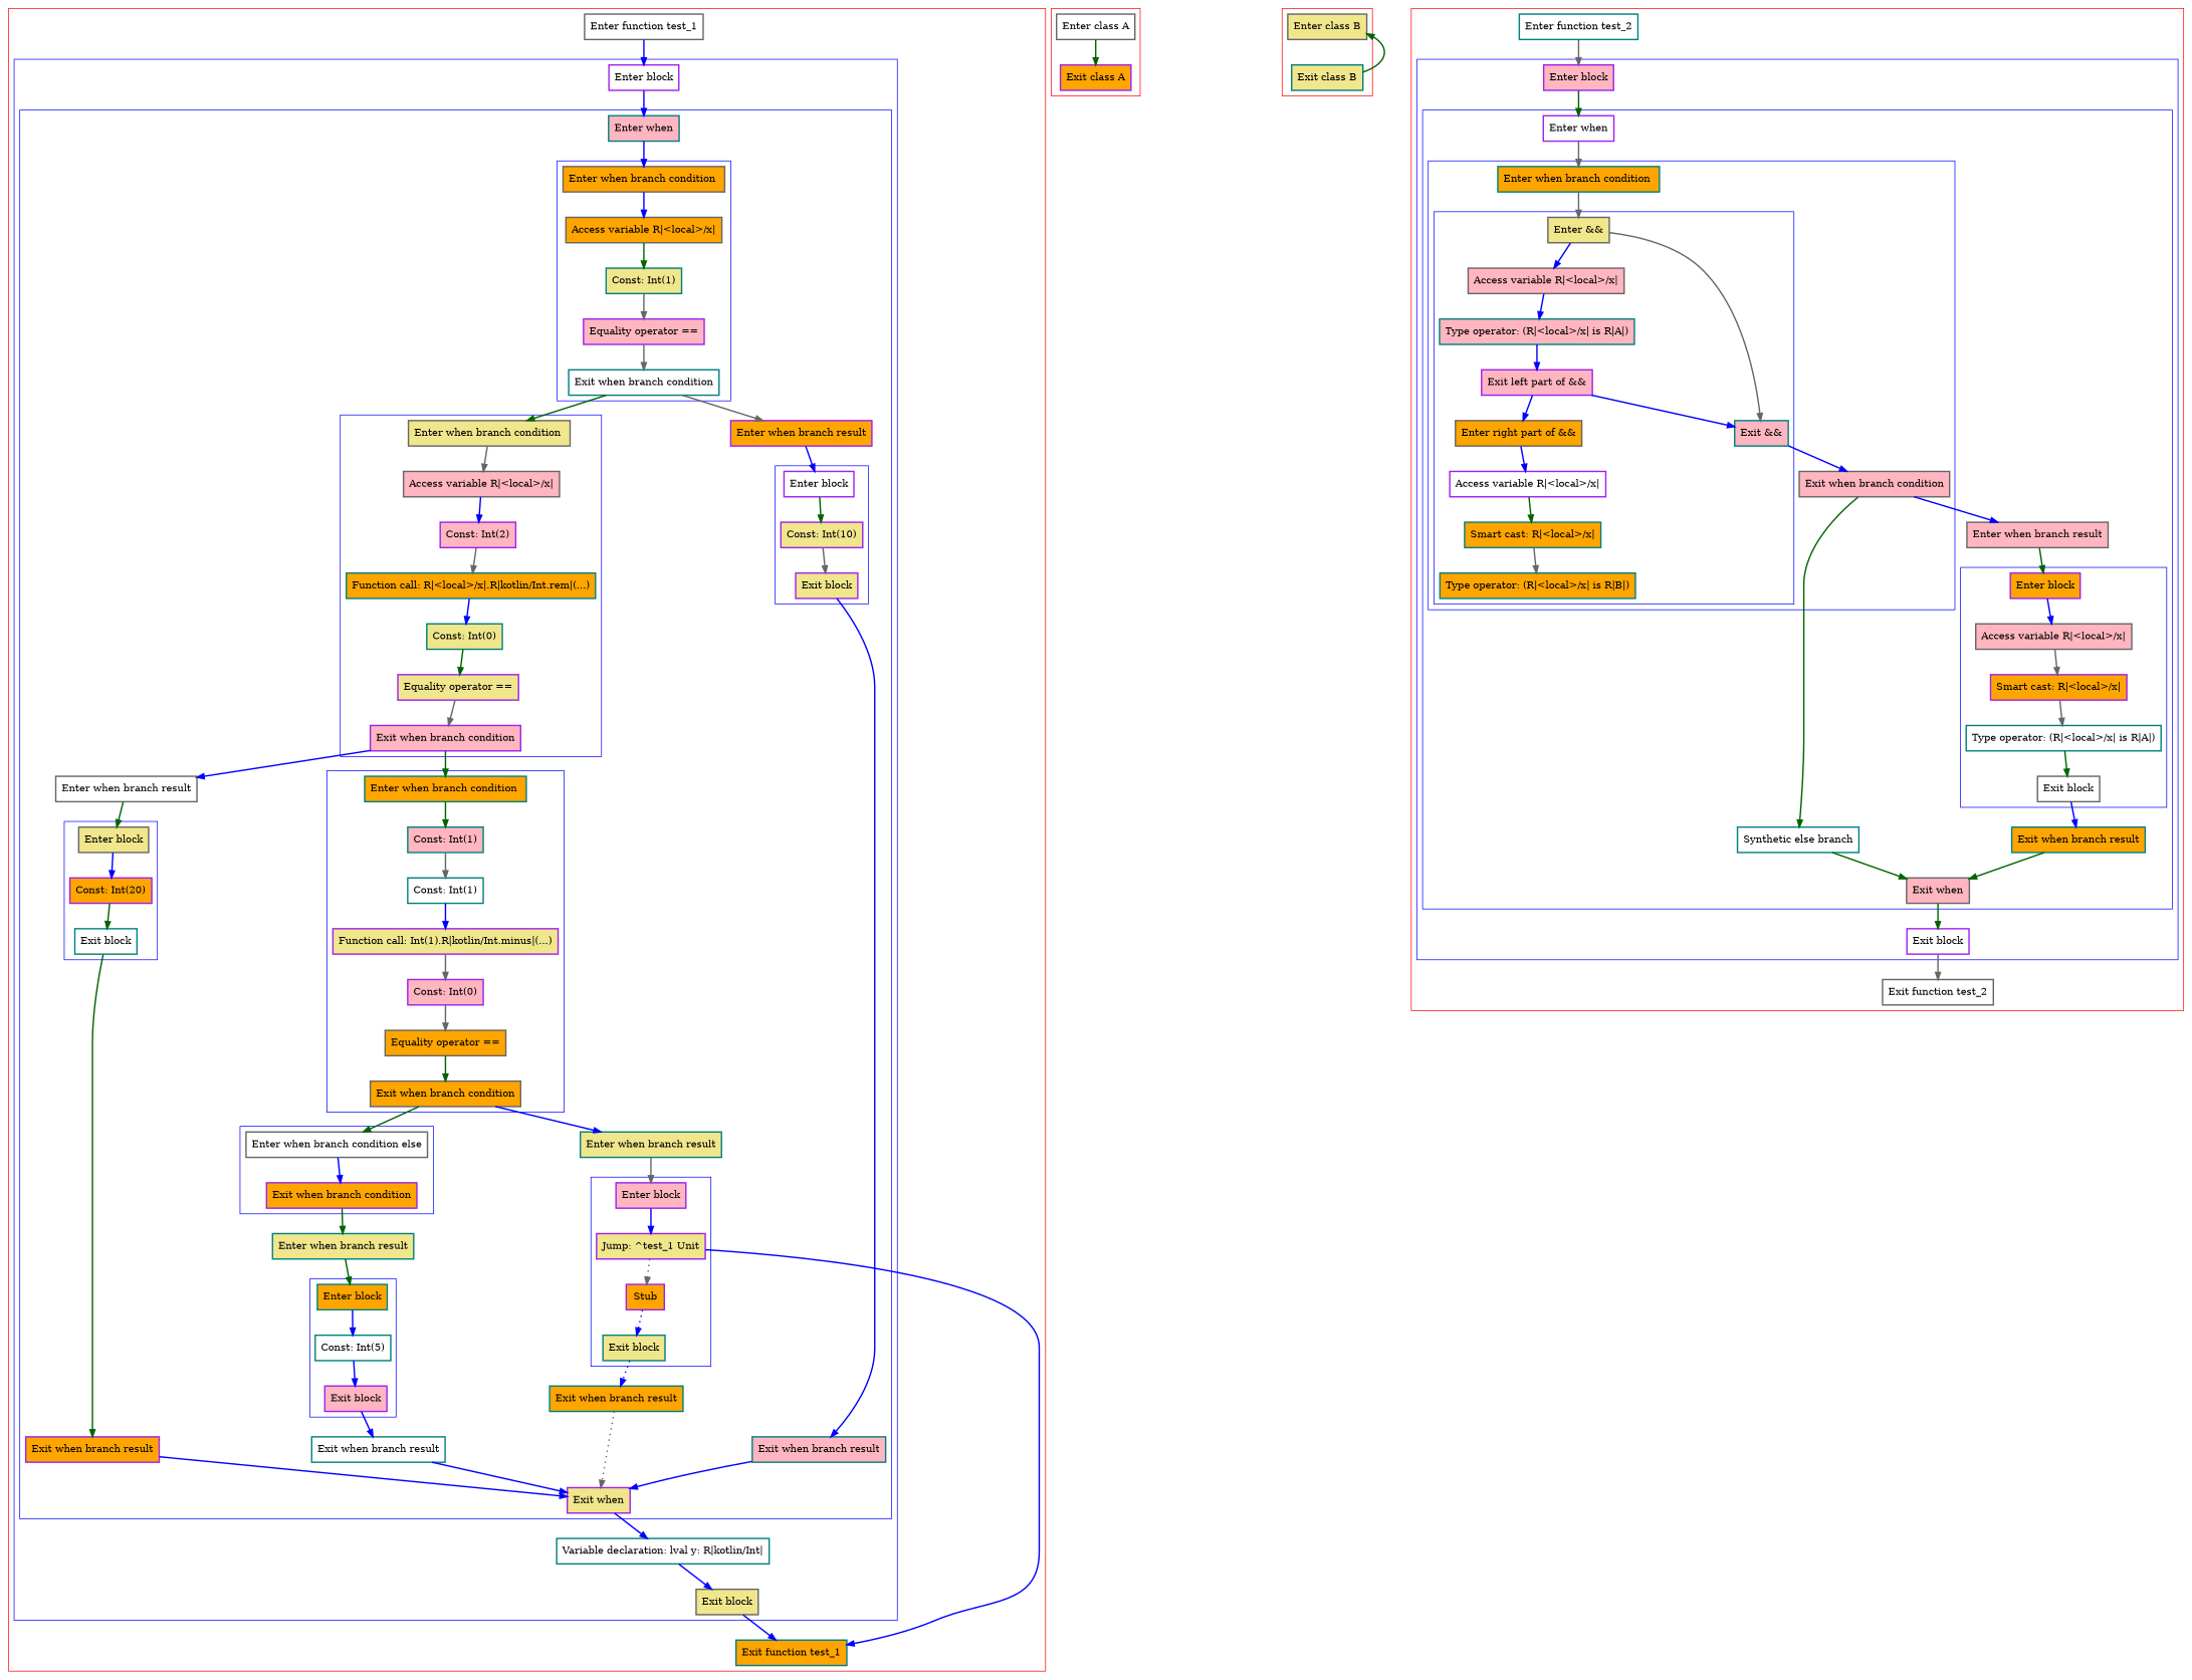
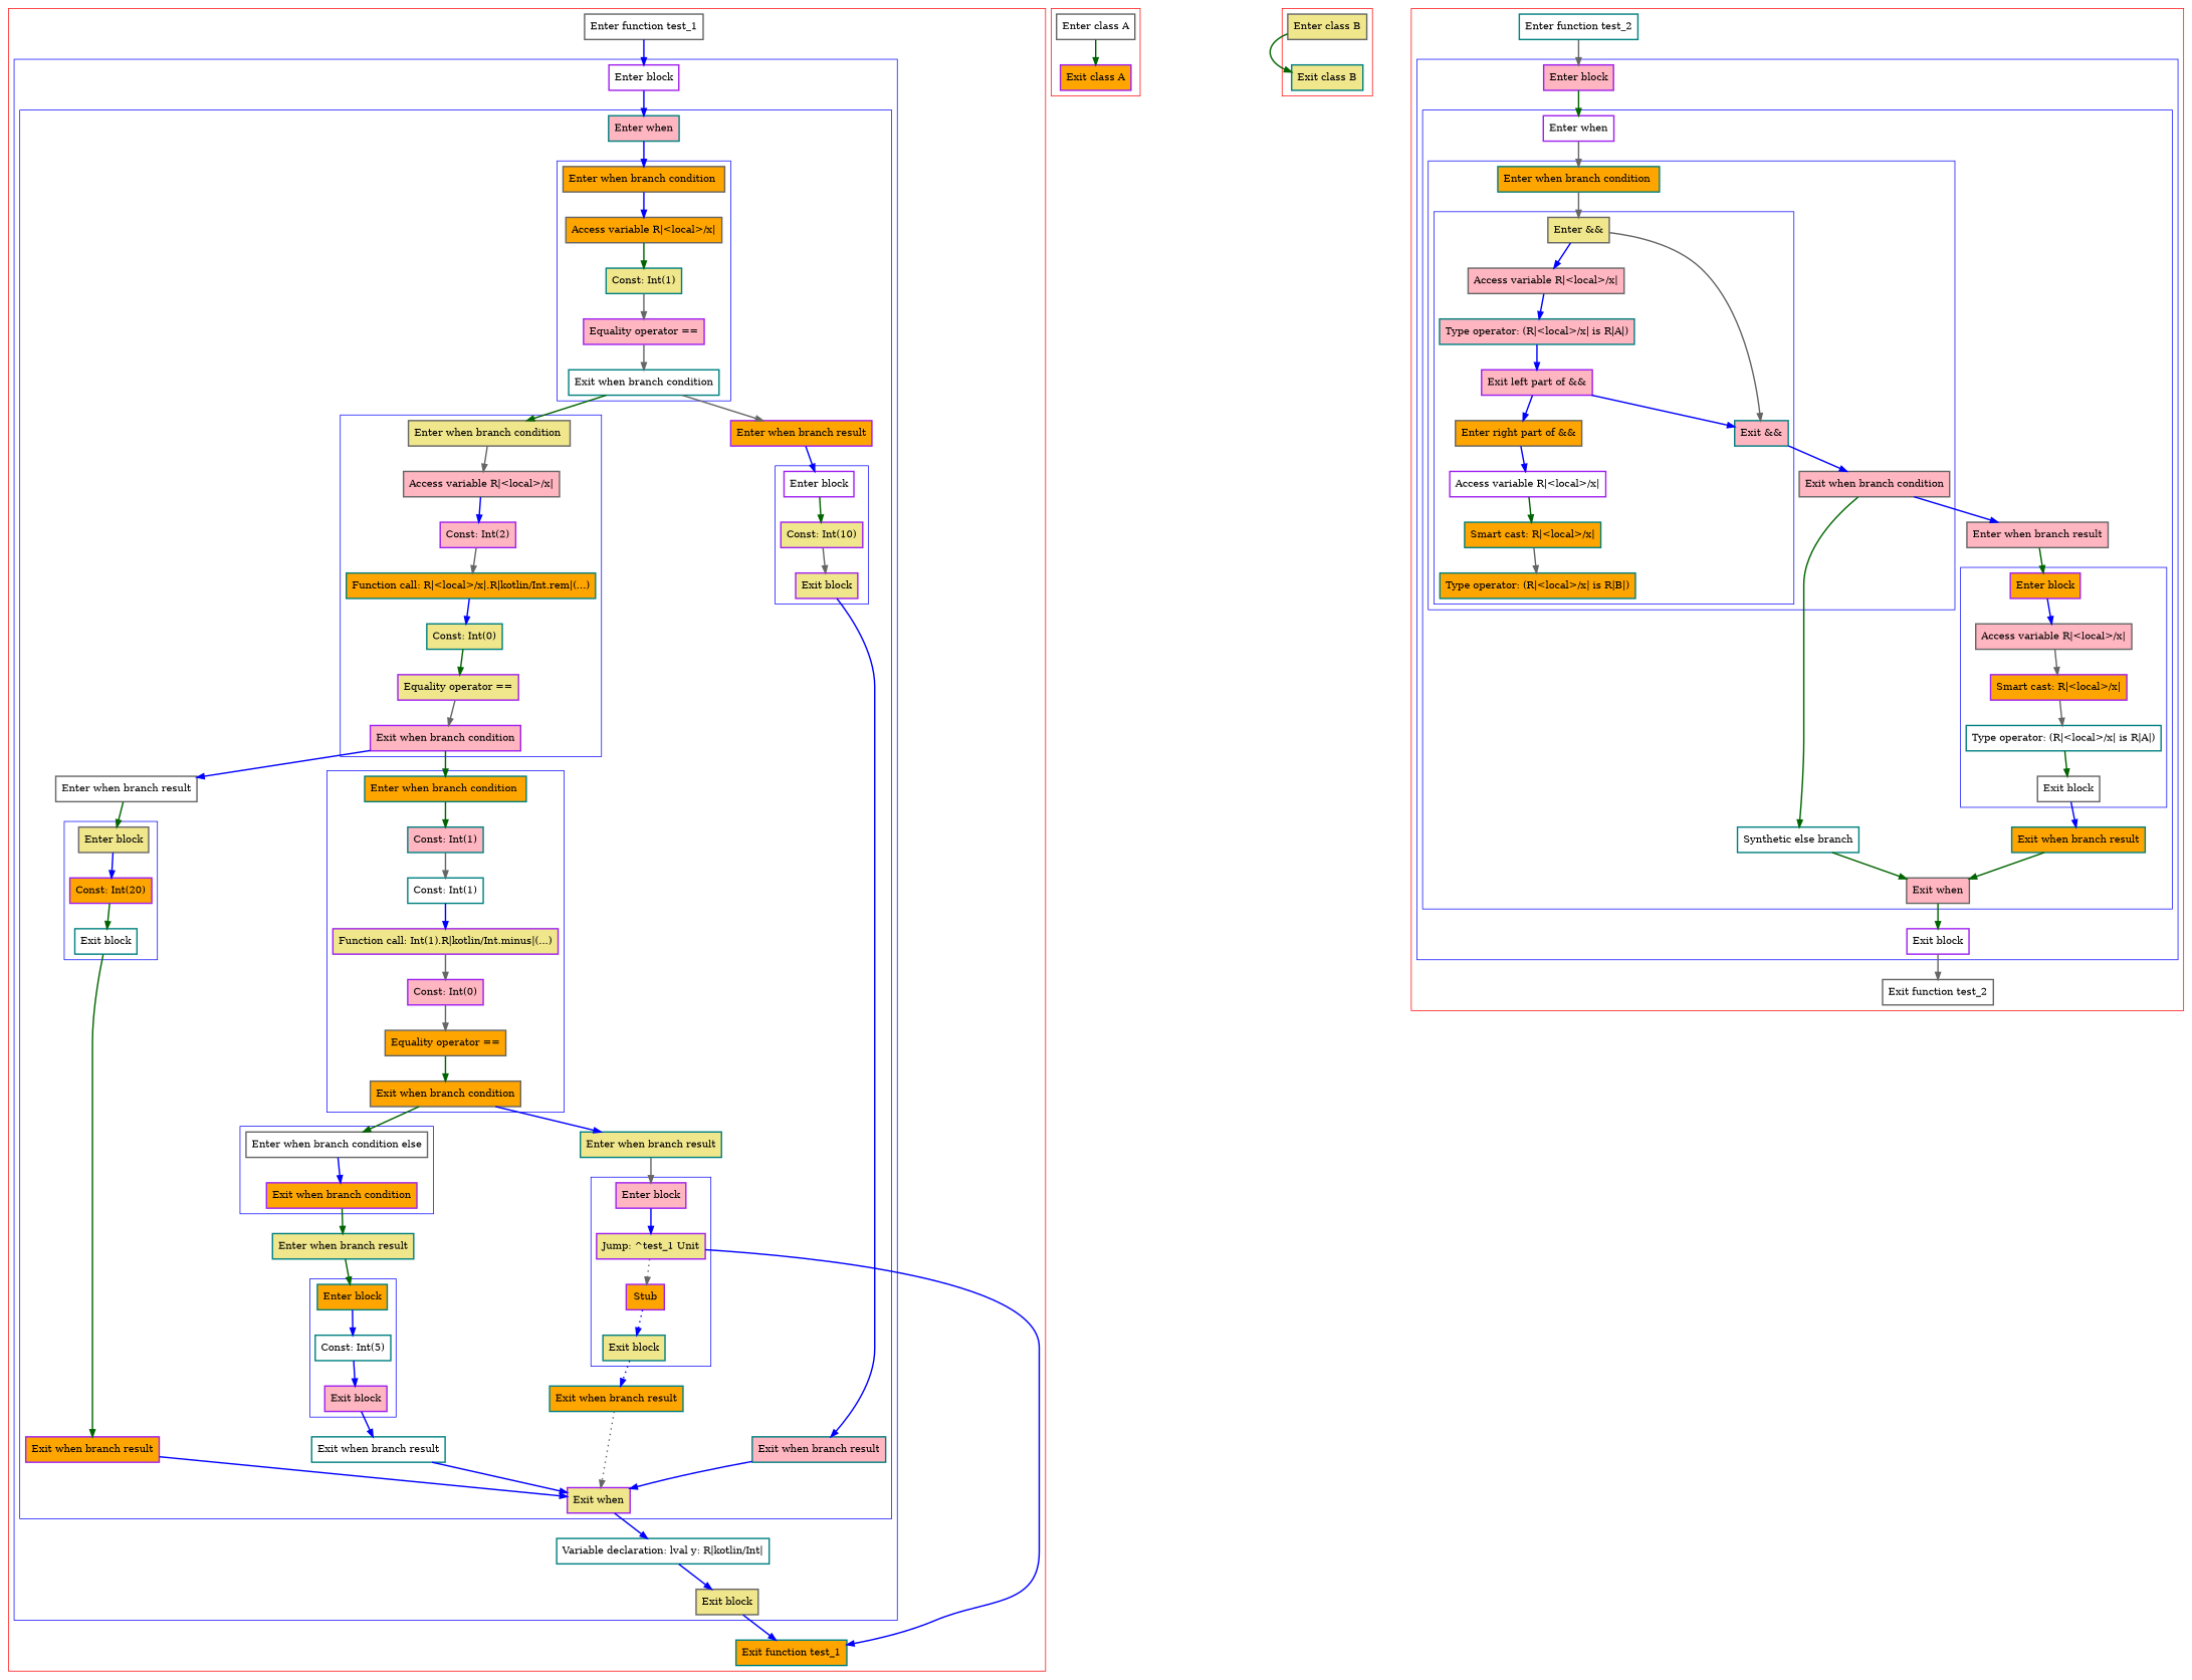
  digraph {
    nodesep=3
    node [color=teal fillcolor=orange penwidth=2 shape=box style=filled]
    edge [color=blue penwidth=2]
    n1 [color=gray40 label="Enter when branch condition "]
    n2 [color=gray40 label="Access variable R|<local>/x|"]
    n3 [fillcolor=khaki label="Const: Int(1)"]
    n4 [color=purple fillcolor=lightpink label="Equality operator =="]
    n5 [fillcolor=white label="Exit when branch condition"]
    n6 [color=gray40 fillcolor=khaki label="Enter when branch condition "]
    n7 [color=gray40 fillcolor=lightpink label="Access variable R|<local>/x|"]
    n8 [color=purple fillcolor=lightpink label="Const: Int(2)"]
    n9 [label="Function call: R|<local>/x|.R|kotlin/Int.rem|(...)"]
    n10 [fillcolor=khaki label="Const: Int(0)"]
    n11 [color=purple fillcolor=khaki label="Equality operator =="]
    n12 [color=purple fillcolor=lightpink label="Exit when branch condition"]
    n13 [label="Enter when branch condition "]
    n14 [fillcolor=lightpink label="Const: Int(1)"]
    n15 [fillcolor=white label="Const: Int(1)"]
    n16 [color=purple fillcolor=khaki label="Function call: Int(1).R|kotlin/Int.minus|(...)"]
    n17 [color=purple fillcolor=lightpink label="Const: Int(0)"]
    n18 [color=gray40 label="Equality operator =="]
    n19 [color=gray40 label="Exit when branch condition"]
    n20 [color=gray40 fillcolor=white label="Enter when branch condition else"]
    n21 [color=purple label="Exit when branch condition"]
    n22 [label="Enter block"]
    n23 [fillcolor=white label="Const: Int(5)"]
    n24 [color=purple fillcolor=lightpink label="Exit block"]
    n25 [color=purple fillcolor=lightpink label="Enter block"]
    n26 [color=purple fillcolor=khaki label="Jump: ^test_1 Unit"]
    n27 [color=purple label=Stub]
    n28 [fillcolor=khaki label="Exit block"]
    n29 [color=gray40 fillcolor=khaki label="Enter block"]
    n30 [color=purple label="Const: Int(20)"]
    n31 [fillcolor=white label="Exit block"]
    n32 [color=purple fillcolor=white label="Enter block"]
    n33 [color=purple fillcolor=khaki label="Const: Int(10)"]
    n34 [color=purple fillcolor=khaki label="Exit block"]
    n35 [fillcolor=lightpink label="Enter when"]
    n36 [fillcolor=khaki label="Enter when branch result"]
    n37 [fillcolor=white label="Exit when branch result"]
    n38 [fillcolor=khaki label="Enter when branch result"]
    n39 [label="Exit when branch result"]
    n40 [color=gray40 fillcolor=white label="Enter when branch result"]
    n41 [color=purple label="Exit when branch result"]
    n42 [color=purple label="Enter when branch result"]
    n43 [fillcolor=lightpink label="Exit when branch result"]
    n44 [color=purple fillcolor=khaki label="Exit when"]
    n45 [color=purple fillcolor=white label="Enter block"]
    n46 [fillcolor=white label="Variable declaration: lval y: R|kotlin/Int|"]
    n47 [color=gray40 fillcolor=khaki label="Exit block"]
    n48 [color=gray40 fillcolor=white label="Enter function test_1"]
    n49 [label="Exit function test_1"]
    n50 [color=gray40 fillcolor=white label="Enter class A"]
    n51 [color=purple label="Exit class A"]
    n52 [color=gray40 fillcolor=khaki label="Enter class B"]
    n53 [fillcolor=khaki label="Exit class B"]
    n54 [color=gray40 fillcolor=khaki label="Enter &&"]
    n55 [color=gray40 fillcolor=lightpink label="Access variable R|<local>/x|"]
    n56 [fillcolor=lightpink label="Type operator: (R|<local>/x| is R|A|)"]
    n57 [color=purple fillcolor=lightpink label="Exit left part of &&"]
    n58 [color=gray40 label="Enter right part of &&"]
    n59 [color=purple fillcolor=white label="Access variable R|<local>/x|"]
    n60 [label="Smart cast: R|<local>/x|"]
    n61 [label="Type operator: (R|<local>/x| is R|B|)"]
    n62 [fillcolor=lightpink label="Exit &&"]
    n63 [label="Enter when branch condition "]
    n64 [color=gray40 fillcolor=lightpink label="Exit when branch condition"]
    n65 [color=purple label="Enter block"]
    n66 [color=gray40 fillcolor=lightpink label="Access variable R|<local>/x|"]
    n67 [color=purple label="Smart cast: R|<local>/x|"]
    n68 [fillcolor=white label="Type operator: (R|<local>/x| is R|A|)"]
    n69 [color=gray40 fillcolor=white label="Exit block"]
    n70 [color=purple fillcolor=white label="Enter when"]
    n71 [fillcolor=white label="Synthetic else branch"]
    n72 [color=gray40 fillcolor=lightpink label="Enter when branch result"]
    n73 [label="Exit when branch result"]
    n74 [color=gray40 fillcolor=lightpink label="Exit when"]
    n75 [color=purple fillcolor=lightpink label="Enter block"]
    n76 [color=purple fillcolor=white label="Exit block"]
    n77 [fillcolor=white label="Enter function test_2"]
    n78 [color=gray40 fillcolor=white label="Exit function test_2"]
    subgraph cluster_1 {
      color=red
      n48
      n49
      subgraph cluster_2 {
        color=blue
        n45
        n46
        n47
        subgraph cluster_3 {
          color=blue
          n35
          n36
          n37
          n38
          n39
          n40
          n41
          n42
          n43
          n44
          subgraph cluster_4 {
            color=blue
            n1
            n2
            n3
            n4
            n5
          }
          subgraph cluster_5 {
            color=blue
            n6
            n7
            n8
            n9
            n10
            n11
            n12
          }
          subgraph cluster_6 {
            color=blue
            n13
            n14
            n15
            n16
            n17
            n18
            n19
          }
          subgraph cluster_7 {
            color=blue
            n20
            n21
          }
          subgraph cluster_8 {
            color=blue
            n22
            n23
            n24
          }
          subgraph cluster_9 {
            color=blue
            n25
            n26
            n27
            n28
          }
          subgraph cluster_10 {
            color=blue
            n29
            n30
            n31
          }
          subgraph cluster_11 {
            color=blue
            n32
            n33
            n34
          }
        }
      }
    }
    subgraph cluster_12 {
      color=red
      n50
      n51
    }
    subgraph cluster_13 {
      color=red
      n52
      n53
    }
    subgraph cluster_14 {
      color=red
      n77
      n78
      subgraph cluster_15 {
        color=blue
        n75
        n76
        subgraph cluster_16 {
          color=blue
          n70
          n71
          n72
          n73
          n74
          subgraph cluster_17 {
            color=blue
            n63
            n64
            subgraph cluster_18 {
              color=blue
              n54
              n55
              n56
              n57
              n58
              n59
              n60
              n61
              n62
            }
          }
          subgraph cluster_19 {
            color=blue
            n65
            n66
            n67
            n68
            n69
          }
        }
      }
    }
    n1 -> n2
    n2 -> n3 [color=darkgreen]
    n3 -> n4 [color=gray40]
    n4 -> n5 [color=gray40]
    n5 -> n6 [color=darkgreen]
    n5 -> n42 [color=gray40]
    n6 -> n7 [color=gray40]
    n7 -> n8
    n8 -> n9 [color=gray40]
    n9 -> n10
    n10 -> n11 [color=darkgreen]
    n11 -> n12 [color=gray40]
    n12 -> n13 [color=darkgreen]
    n12 -> n40
    n13 -> n14 [color=darkgreen]
    n14 -> n15 [color=gray40]
    n15 -> n16
    n16 -> n17 [color=gray40]
    n17 -> n18 [color=gray40]
    n18 -> n19 [color=darkgreen]
    n19 -> n20 [color=darkgreen]
    n19 -> n38
    n20 -> n21
    n21 -> n36 [color=darkgreen]
    n22 -> n23
    n23 -> n24
    n24 -> n37
    n25 -> n26
    n26 -> n27 [color=gray40 style=dotted]
    n26 -> n49
    n27 -> n28 [style=dotted]
    n28 -> n39 [style=dotted]
    n29 -> n30
    n30 -> n31 [color=darkgreen]
    n31 -> n41 [color=darkgreen]
    n32 -> n33 [color=darkgreen]
    n33 -> n34 [color=gray40]
    n34 -> n43
    n35 -> n1
    n36 -> n22 [color=darkgreen]
    n37 -> n44
    n38 -> n25 [color=gray40]
    n39 -> n44 [color=gray40 style=dotted]
    n40 -> n29 [color=darkgreen]
    n41 -> n44
    n42 -> n32
    n43 -> n44
    n44 -> n46
    n45 -> n35
    n46 -> n47
    n47 -> n49
    n48 -> n45
    n50 -> n51 [color=darkgreen]
-   n53 -> n52 [color=darkgreen]
+   n52 -> n53 [color=darkgreen]
    n54 -> n55
    n54 -> n62 [color=gray40]
    n55 -> n56
    n56 -> n57
    n57 -> n58
    n57 -> n62
    n58 -> n59
    n59 -> n60 [color=darkgreen]
    n60 -> n61 [color=gray40]
    n62 -> n64
    n63 -> n54 [color=gray40]
    n64 -> n71 [color=darkgreen]
    n64 -> n72
    n65 -> n66
    n66 -> n67 [color=gray40]
    n67 -> n68 [color=gray40]
    n68 -> n69 [color=darkgreen]
    n69 -> n73
    n70 -> n63 [color=gray40]
    n71 -> n74 [color=darkgreen]
    n72 -> n65 [color=darkgreen]
    n73 -> n74 [color=darkgreen]
    n74 -> n76 [color=darkgreen]
    n75 -> n70 [color=darkgreen]
    n76 -> n78 [color=gray40]
    n77 -> n75 [color=gray40]
  }
